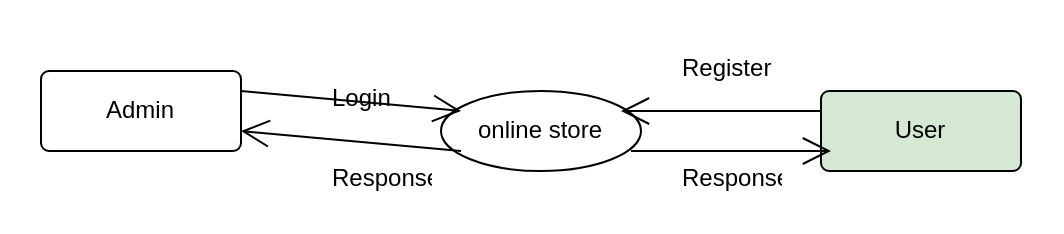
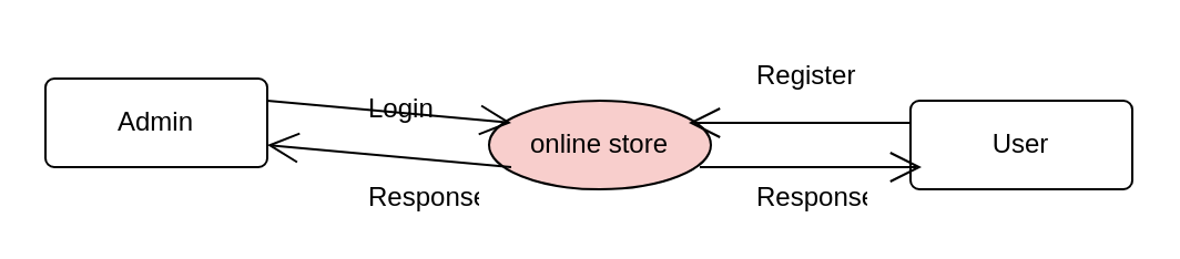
  <mxCell id="0" />
  <mxCell id="1" parent="0" />
- <mxCell id="2" value="online store" style="ellipse;whiteSpace=wrap;html=1;align=center;newEdgeStyle={&quot;edgeStyle&quot;:&quot;entityRelationEdgeStyle&quot;,&quot;startArrow&quot;:&quot;none&quot;,&quot;endArrow&quot;:&quot;none&quot;,&quot;segment&quot;:10,&quot;curved&quot;:1,&quot;sourcePerimeterSpacing&quot;:0,&quot;targetPerimeterSpacing&quot;:0};treeFolding=1;treeMoving=1;" vertex="1" parent="1"><mxGeometry x="220" y="45" width="100" height="40" as="geometry" /></mxCell>
+ <mxCell id="2" value="online store" style="ellipse;whiteSpace=wrap;html=1;align=center;newEdgeStyle={&quot;edgeStyle&quot;:&quot;entityRelationEdgeStyle&quot;,&quot;startArrow&quot;:&quot;none&quot;,&quot;endArrow&quot;:&quot;none&quot;,&quot;segment&quot;:10,&quot;curved&quot;:1,&quot;sourcePerimeterSpacing&quot;:0,&quot;targetPerimeterSpacing&quot;:0};treeFolding=1;treeMoving=1;fillColor=#f8cecc;" vertex="1" parent="1"><mxGeometry x="220" y="45" width="100" height="40" as="geometry" /></mxCell>
  <mxCell id="3" value="Admin" style="rounded=1;arcSize=10;whiteSpace=wrap;html=1;align=center;" vertex="1" parent="1"><mxGeometry x="20" y="35" width="100" height="40" as="geometry" /></mxCell>
  <mxCell id="4" value="" style="endArrow=open;endFill=1;endSize=12;html=1;rounded=0;exitX=1;exitY=0.25;exitDx=0;exitDy=0;" edge="1" parent="1" source="3"><mxGeometry width="160" relative="1" as="geometry"><mxPoint x="160" y="55" as="sourcePoint" /><mxPoint x="230" y="55" as="targetPoint" /></mxGeometry></mxCell>
  <mxCell id="5" value="" style="endArrow=open;endFill=1;endSize=12;html=1;rounded=0;entryX=1;entryY=0.75;entryDx=0;entryDy=0;" edge="1" parent="1" target="3"><mxGeometry width="160" relative="1" as="geometry"><mxPoint x="230" y="75" as="sourcePoint" /><mxPoint x="140" y="75" as="targetPoint" /></mxGeometry></mxCell>
- <mxCell id="6" value="User" style="rounded=1;arcSize=10;whiteSpace=wrap;html=1;align=center;fillColor=#d5e8d4;" vertex="1" parent="1"><mxGeometry x="410" y="45" width="100" height="40" as="geometry" /></mxCell>
+ <mxCell id="6" value="User" style="rounded=1;arcSize=10;whiteSpace=wrap;html=1;align=center;" vertex="1" parent="1"><mxGeometry x="410" y="45" width="100" height="40" as="geometry" /></mxCell>
  <mxCell id="7" value="Login" style="text;strokeColor=none;fillColor=none;align=left;verticalAlign=top;spacingLeft=4;spacingRight=4;overflow=hidden;rotatable=0;points=[[0,0.5],[1,0.5]];portConstraint=eastwest;whiteSpace=wrap;html=1;" vertex="1" parent="1"><mxGeometry x="160" y="35" width="60" height="20" as="geometry" /></mxCell>
  <mxCell id="8" value="Response" style="text;strokeColor=none;fillColor=none;align=left;verticalAlign=top;spacingLeft=4;spacingRight=4;overflow=hidden;rotatable=0;points=[[0,0.5],[1,0.5]];portConstraint=eastwest;whiteSpace=wrap;html=1;" vertex="1" parent="1"><mxGeometry x="160" y="75" width="60" height="20" as="geometry" /></mxCell>
  <mxCell id="9" value="" style="endArrow=open;endFill=1;endSize=12;html=1;rounded=0;exitX=1;exitY=0.25;exitDx=0;exitDy=0;" edge="1" parent="1"><mxGeometry width="160" relative="1" as="geometry"><mxPoint x="315" y="75" as="sourcePoint" /><mxPoint x="415" y="75" as="targetPoint" /></mxGeometry></mxCell>
  <mxCell id="10" value="" style="endArrow=open;endFill=1;endSize=12;html=1;rounded=0;entryX=1;entryY=0.75;entryDx=0;entryDy=0;" edge="1" parent="1"><mxGeometry width="160" relative="1" as="geometry"><mxPoint x="410" y="55" as="sourcePoint" /><mxPoint x="310" y="55" as="targetPoint" /></mxGeometry></mxCell>
  <mxCell id="11" value="Response" style="text;strokeColor=none;fillColor=none;align=left;verticalAlign=top;spacingLeft=4;spacingRight=4;overflow=hidden;rotatable=0;points=[[0,0.5],[1,0.5]];portConstraint=eastwest;whiteSpace=wrap;html=1;" vertex="1" parent="1"><mxGeometry x="335" y="75" width="60" height="20" as="geometry" /></mxCell>
  <mxCell id="12" value="Register" style="text;strokeColor=none;fillColor=none;align=left;verticalAlign=top;spacingLeft=4;spacingRight=4;overflow=hidden;rotatable=0;points=[[0,0.5],[1,0.5]];portConstraint=eastwest;whiteSpace=wrap;html=1;" vertex="1" parent="1"><mxGeometry x="335" y="20" width="60" height="20" as="geometry" /></mxCell>
